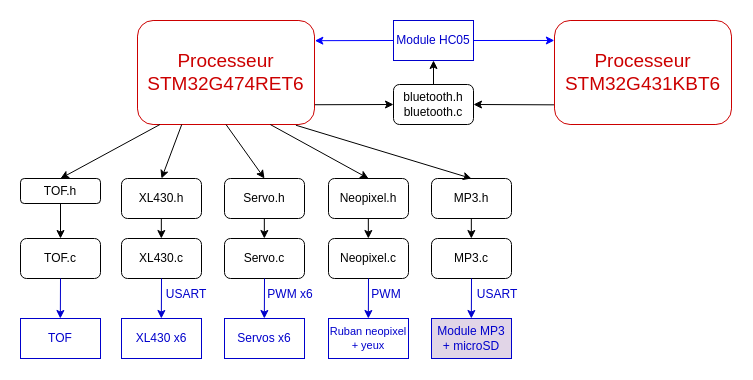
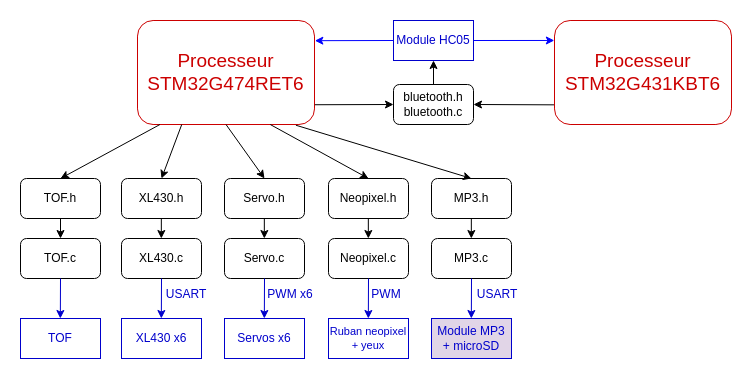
  <mxCell id="0" />
  <mxCell id="1" parent="0" />
  <mxCell id="2" value="&lt;div style=&quot;font-size: 19px;&quot;&gt;&lt;font style=&quot;font-size: 19px;&quot; color=&quot;#cc0000&quot;&gt;Processeur&lt;/font&gt;&lt;/div&gt;&lt;div style=&quot;font-size: 19px;&quot;&gt;&lt;font style=&quot;font-size: 19px;&quot; color=&quot;#cc0000&quot;&gt;STM32G474RET6&lt;/font&gt;&lt;font style=&quot;font-size: 19px;&quot; color=&quot;#cc0000&quot;&gt;&lt;br&gt;&lt;/font&gt;&lt;/div&gt;" style="rounded=1;whiteSpace=wrap;html=1;strokeColor=#CC0000;" parent="1" vertex="1"><mxGeometry x="137" y="20" width="177" height="104" as="geometry" /></mxCell>
- <mxCell id="3" value="TOF.h" style="rounded=1;whiteSpace=wrap;html=1;" parent="1" vertex="1"><mxGeometry x="20" y="178" width="80" height="25" as="geometry" /></mxCell>
+ <mxCell id="3" value="TOF.h" style="rounded=1;whiteSpace=wrap;html=1;" parent="1" vertex="1"><mxGeometry x="20" y="178" width="80" height="40" as="geometry" /></mxCell>
  <mxCell id="4" value="TOF.c" style="rounded=1;whiteSpace=wrap;html=1;" parent="1" vertex="1"><mxGeometry x="20" y="238" width="80" height="40" as="geometry" /></mxCell>
  <mxCell id="5" value="&lt;font color=&quot;#0000cc&quot;&gt;TOF&lt;/font&gt;" style="rounded=0;whiteSpace=wrap;html=1;strokeColor=#0000CC;" parent="1" vertex="1"><mxGeometry x="20" y="318" width="80" height="40" as="geometry" /></mxCell>
  <mxCell id="6" value="XL430.h" style="rounded=1;whiteSpace=wrap;html=1;" parent="1" vertex="1"><mxGeometry x="121" y="178" width="80" height="40" as="geometry" /></mxCell>
  <mxCell id="7" value="XL430.c" style="rounded=1;whiteSpace=wrap;html=1;" parent="1" vertex="1"><mxGeometry x="121" y="238" width="80" height="40" as="geometry" /></mxCell>
  <mxCell id="8" value="&lt;font color=&quot;#0000cc&quot;&gt;XL430 x6&lt;/font&gt;" style="rounded=0;whiteSpace=wrap;html=1;strokeColor=#0000CC;" parent="1" vertex="1"><mxGeometry x="121" y="318" width="80" height="40" as="geometry" /></mxCell>
  <mxCell id="9" value="Servo.h" style="rounded=1;whiteSpace=wrap;html=1;" parent="1" vertex="1"><mxGeometry x="224" y="178" width="80" height="40" as="geometry" /></mxCell>
  <mxCell id="10" value="Servo.c" style="rounded=1;whiteSpace=wrap;html=1;" parent="1" vertex="1"><mxGeometry x="224" y="238" width="80" height="40" as="geometry" /></mxCell>
  <mxCell id="11" value="&lt;font color=&quot;#0000cc&quot;&gt;Servos x6&lt;/font&gt;" style="rounded=0;whiteSpace=wrap;html=1;strokeColor=#0000CC;" parent="1" vertex="1"><mxGeometry x="224" y="318" width="80" height="40" as="geometry" /></mxCell>
  <mxCell id="12" value="Neopixel.h" style="rounded=1;whiteSpace=wrap;html=1;" parent="1" vertex="1"><mxGeometry x="328" y="178" width="80" height="40" as="geometry" /></mxCell>
  <mxCell id="13" value="Neopixel.c" style="rounded=1;whiteSpace=wrap;html=1;" parent="1" vertex="1"><mxGeometry x="328" y="238" width="80" height="40" as="geometry" /></mxCell>
  <mxCell id="14" value="&lt;div style=&quot;font-size: 11px;&quot;&gt;&lt;font style=&quot;font-size: 11px;&quot; color=&quot;#0000cc&quot;&gt;Ruban neopixel&lt;/font&gt;&lt;/div&gt;&lt;div style=&quot;font-size: 11px;&quot;&gt;&lt;font style=&quot;font-size: 11px;&quot; color=&quot;#0000cc&quot;&gt;+ yeux&lt;/font&gt;&lt;font style=&quot;font-size: 11px;&quot;&gt;&lt;br&gt;&lt;/font&gt;&lt;/div&gt;" style="rounded=0;whiteSpace=wrap;html=1;strokeColor=#0000CC;" parent="1" vertex="1"><mxGeometry x="328" y="318" width="80" height="40" as="geometry" /></mxCell>
  <mxCell id="15" value="MP3.h" style="rounded=1;whiteSpace=wrap;html=1;" parent="1" vertex="1"><mxGeometry x="431" y="178" width="80" height="40" as="geometry" /></mxCell>
  <mxCell id="16" value="MP3.c" style="rounded=1;whiteSpace=wrap;html=1;" parent="1" vertex="1"><mxGeometry x="431" y="238" width="80" height="40" as="geometry" /></mxCell>
  <mxCell id="17" value="&lt;div&gt;&lt;font color=&quot;#0000cc&quot;&gt;Module MP3&lt;/font&gt;&lt;/div&gt;&lt;div&gt;&lt;font color=&quot;#0000cc&quot;&gt;+ microSD&lt;/font&gt;&lt;br&gt;&lt;/div&gt;" style="rounded=0;whiteSpace=wrap;html=1;strokeColor=#0000CC;fillColor=#e1d5e7;" parent="1" vertex="1"><mxGeometry x="431" y="318" width="80" height="40" as="geometry" /></mxCell>
  <mxCell id="18" value="" style="endArrow=classic;html=1;rounded=0;entryX=0.5;entryY=0;entryDx=0;entryDy=0;exitX=0.127;exitY=1;exitDx=0;exitDy=0;exitPerimeter=0;" parent="1" source="2" target="3" edge="1"><mxGeometry width="50" height="50" relative="1" as="geometry"><mxPoint x="334" y="228" as="sourcePoint" /><mxPoint x="384" y="178" as="targetPoint" /></mxGeometry></mxCell>
  <mxCell id="19" value="" style="endArrow=classic;html=1;rounded=0;entryX=0.5;entryY=0;entryDx=0;entryDy=0;exitX=0.25;exitY=1;exitDx=0;exitDy=0;" parent="1" source="2" target="6" edge="1"><mxGeometry width="50" height="50" relative="1" as="geometry"><mxPoint x="224" y="128" as="sourcePoint" /><mxPoint x="384" y="178" as="targetPoint" /></mxGeometry></mxCell>
  <mxCell id="20" value="" style="endArrow=classic;html=1;rounded=0;entryX=0.5;entryY=0;entryDx=0;entryDy=0;exitX=0.5;exitY=1;exitDx=0;exitDy=0;" parent="1" source="2" target="9" edge="1"><mxGeometry width="50" height="50" relative="1" as="geometry"><mxPoint x="334" y="228" as="sourcePoint" /><mxPoint x="384" y="178" as="targetPoint" /></mxGeometry></mxCell>
  <mxCell id="21" value="" style="endArrow=classic;html=1;rounded=0;entryX=0.5;entryY=0;entryDx=0;entryDy=0;exitX=0.75;exitY=1;exitDx=0;exitDy=0;" parent="1" source="2" target="12" edge="1"><mxGeometry width="50" height="50" relative="1" as="geometry"><mxPoint x="334" y="228" as="sourcePoint" /><mxPoint x="384" y="178" as="targetPoint" /></mxGeometry></mxCell>
  <mxCell id="22" value="" style="endArrow=classic;html=1;rounded=0;entryX=0.5;entryY=0;entryDx=0;entryDy=0;exitX=0.895;exitY=1.007;exitDx=0;exitDy=0;exitPerimeter=0;" parent="1" source="2" target="15" edge="1"><mxGeometry width="50" height="50" relative="1" as="geometry"><mxPoint x="334" y="228" as="sourcePoint" /><mxPoint x="384" y="178" as="targetPoint" /></mxGeometry></mxCell>
  <mxCell id="23" value="" style="endArrow=classic;html=1;rounded=0;entryX=0.5;entryY=0;entryDx=0;entryDy=0;exitX=0.5;exitY=1;exitDx=0;exitDy=0;" parent="1" source="3" target="4" edge="1"><mxGeometry width="50" height="50" relative="1" as="geometry"><mxPoint x="320" y="248" as="sourcePoint" /><mxPoint x="370" y="198" as="targetPoint" /></mxGeometry></mxCell>
  <mxCell id="24" value="" style="endArrow=classic;html=1;rounded=0;entryX=0.5;entryY=0;entryDx=0;entryDy=0;exitX=0.5;exitY=1;exitDx=0;exitDy=0;" parent="1" edge="1"><mxGeometry width="50" height="50" relative="1" as="geometry"><mxPoint x="160.84" y="218" as="sourcePoint" /><mxPoint x="160.84" y="238" as="targetPoint" /></mxGeometry></mxCell>
  <mxCell id="25" value="" style="endArrow=classic;html=1;rounded=0;entryX=0.5;entryY=0;entryDx=0;entryDy=0;exitX=0.5;exitY=1;exitDx=0;exitDy=0;" parent="1" edge="1"><mxGeometry width="50" height="50" relative="1" as="geometry"><mxPoint x="263.84" y="218" as="sourcePoint" /><mxPoint x="263.84" y="238" as="targetPoint" /></mxGeometry></mxCell>
  <mxCell id="26" value="" style="endArrow=classic;html=1;rounded=0;entryX=0.5;entryY=0;entryDx=0;entryDy=0;exitX=0.5;exitY=1;exitDx=0;exitDy=0;" parent="1" edge="1"><mxGeometry width="50" height="50" relative="1" as="geometry"><mxPoint x="367.84" y="218" as="sourcePoint" /><mxPoint x="367.84" y="238" as="targetPoint" /></mxGeometry></mxCell>
  <mxCell id="27" value="" style="endArrow=classic;html=1;rounded=0;entryX=0.5;entryY=0;entryDx=0;entryDy=0;exitX=0.5;exitY=1;exitDx=0;exitDy=0;" parent="1" edge="1"><mxGeometry width="50" height="50" relative="1" as="geometry"><mxPoint x="470.84" y="218" as="sourcePoint" /><mxPoint x="470.84" y="238" as="targetPoint" /></mxGeometry></mxCell>
  <mxCell id="28" value="" style="endArrow=classic;html=1;rounded=0;entryX=0.5;entryY=0;entryDx=0;entryDy=0;exitX=0.5;exitY=1;exitDx=0;exitDy=0;strokeColor=#0000CC;" parent="1" source="4" edge="1"><mxGeometry width="50" height="50" relative="1" as="geometry"><mxPoint x="59.84" y="298" as="sourcePoint" /><mxPoint x="59.84" y="318" as="targetPoint" /></mxGeometry></mxCell>
  <mxCell id="29" value="" style="endArrow=classic;html=1;rounded=0;entryX=0.5;entryY=0;entryDx=0;entryDy=0;exitX=0.5;exitY=1;exitDx=0;exitDy=0;strokeColor=#0000CC;" parent="1" edge="1"><mxGeometry width="50" height="50" relative="1" as="geometry"><mxPoint x="161" y="278" as="sourcePoint" /><mxPoint x="160.84" y="318" as="targetPoint" /></mxGeometry></mxCell>
  <mxCell id="30" value="" style="endArrow=classic;html=1;rounded=0;entryX=0.5;entryY=0;entryDx=0;entryDy=0;exitX=0.5;exitY=1;exitDx=0;exitDy=0;strokeColor=#0000CC;" parent="1" edge="1"><mxGeometry width="50" height="50" relative="1" as="geometry"><mxPoint x="264" y="278" as="sourcePoint" /><mxPoint x="263.84" y="318" as="targetPoint" /></mxGeometry></mxCell>
  <mxCell id="31" value="" style="endArrow=classic;html=1;rounded=0;entryX=0.5;entryY=0;entryDx=0;entryDy=0;exitX=0.5;exitY=1;exitDx=0;exitDy=0;strokeColor=#0000CC;" parent="1" edge="1"><mxGeometry width="50" height="50" relative="1" as="geometry"><mxPoint x="368" y="278" as="sourcePoint" /><mxPoint x="367.84" y="318" as="targetPoint" /></mxGeometry></mxCell>
  <mxCell id="32" value="" style="endArrow=classic;html=1;rounded=0;entryX=0.5;entryY=0;entryDx=0;entryDy=0;exitX=0.5;exitY=1;exitDx=0;exitDy=0;strokeColor=#0000CC;" parent="1" edge="1"><mxGeometry width="50" height="50" relative="1" as="geometry"><mxPoint x="471" y="278" as="sourcePoint" /><mxPoint x="470.84" y="318" as="targetPoint" /></mxGeometry></mxCell>
  <mxCell id="33" value="&lt;font color=&quot;#0000cc&quot;&gt;USART&lt;/font&gt;" style="text;html=1;align=center;verticalAlign=middle;whiteSpace=wrap;rounded=0;" parent="1" vertex="1"><mxGeometry x="166" y="284" width="40" height="20" as="geometry" /></mxCell>
  <mxCell id="34" value="&lt;font color=&quot;#0000cc&quot;&gt;PWM x6&lt;/font&gt;" style="text;html=1;align=center;verticalAlign=middle;whiteSpace=wrap;rounded=0;" parent="1" vertex="1"><mxGeometry x="266" y="284" width="48" height="20" as="geometry" /></mxCell>
  <mxCell id="35" value="&lt;font color=&quot;#0000cc&quot;&gt;PWM&lt;/font&gt;" style="text;html=1;align=center;verticalAlign=middle;whiteSpace=wrap;rounded=0;" parent="1" vertex="1"><mxGeometry x="362" y="284" width="48" height="20" as="geometry" /></mxCell>
  <mxCell id="36" value="&lt;font color=&quot;#0000cc&quot;&gt;USART&lt;/font&gt;" style="text;html=1;align=center;verticalAlign=middle;whiteSpace=wrap;rounded=0;" parent="1" vertex="1"><mxGeometry x="473" y="284" width="48" height="20" as="geometry" /></mxCell>
  <mxCell id="37" value="&lt;div style=&quot;font-size: 19px;&quot;&gt;&lt;font style=&quot;font-size: 19px;&quot; color=&quot;#cc0000&quot;&gt;Processeur&lt;/font&gt;&lt;/div&gt;&lt;div style=&quot;font-size: 19px;&quot;&gt;&lt;font style=&quot;font-size: 19px;&quot; color=&quot;#cc0000&quot;&gt;STM32G431KBT6&lt;/font&gt;&lt;font style=&quot;font-size: 19px;&quot; color=&quot;#cc0000&quot;&gt;&lt;br&gt;&lt;/font&gt;&lt;/div&gt;" style="rounded=1;whiteSpace=wrap;html=1;strokeColor=#CC0000;" vertex="1" parent="1"><mxGeometry x="554" y="20" width="177" height="104" as="geometry" /></mxCell>
  <mxCell id="38" value="&lt;font color=&quot;#0000cc&quot;&gt;Module HC05&lt;/font&gt;" style="rounded=0;whiteSpace=wrap;html=1;strokeColor=#0000CC;" vertex="1" parent="1"><mxGeometry x="393" y="20" width="80" height="40" as="geometry" /></mxCell>
  <mxCell id="39" value="" style="endArrow=classic;html=1;rounded=0;exitX=1;exitY=0.5;exitDx=0;exitDy=0;entryX=-0.001;entryY=0.192;entryDx=0;entryDy=0;entryPerimeter=0;strokeColor=#0000FF;" edge="1" parent="1" source="38" target="37"><mxGeometry width="50" height="50" relative="1" as="geometry"><mxPoint x="538" y="246" as="sourcePoint" /><mxPoint x="588" y="196" as="targetPoint" /></mxGeometry></mxCell>
  <mxCell id="40" value="" style="endArrow=classic;html=1;rounded=0;exitX=0;exitY=0.5;exitDx=0;exitDy=0;strokeColor=#0000FF;entryX=1.002;entryY=0.194;entryDx=0;entryDy=0;entryPerimeter=0;" edge="1" parent="1" source="38" target="2"><mxGeometry width="50" height="50" relative="1" as="geometry"><mxPoint x="362" y="166" as="sourcePoint" /><mxPoint x="314" y="40" as="targetPoint" /></mxGeometry></mxCell>
  <mxCell id="41" value="&lt;div&gt;bluetooth.h&lt;/div&gt;&lt;div&gt;bluetooth.c&lt;/div&gt;" style="rounded=1;whiteSpace=wrap;html=1;" vertex="1" parent="1"><mxGeometry x="393" y="84" width="80" height="40" as="geometry" /></mxCell>
  <mxCell id="42" value="" style="endArrow=classic;html=1;rounded=0;entryX=0;entryY=0.5;entryDx=0;entryDy=0;exitX=1.002;exitY=0.81;exitDx=0;exitDy=0;exitPerimeter=0;" edge="1" parent="1" source="2" target="41"><mxGeometry width="50" height="50" relative="1" as="geometry"><mxPoint x="315" y="108" as="sourcePoint" /><mxPoint x="444" y="52" as="targetPoint" /></mxGeometry></mxCell>
  <mxCell id="43" value="" style="endArrow=classic;html=1;rounded=0;entryX=1;entryY=0.5;entryDx=0;entryDy=0;exitX=-0.003;exitY=0.811;exitDx=0;exitDy=0;exitPerimeter=0;" edge="1" parent="1" source="37" target="41"><mxGeometry width="50" height="50" relative="1" as="geometry"><mxPoint x="562" y="132" as="sourcePoint" /><mxPoint x="516" y="76" as="targetPoint" /></mxGeometry></mxCell>
  <mxCell id="44" value="" style="endArrow=classic;html=1;rounded=0;entryX=0.5;entryY=1;entryDx=0;entryDy=0;exitX=0.5;exitY=0;exitDx=0;exitDy=0;" edge="1" parent="1" source="41" target="38"><mxGeometry width="50" height="50" relative="1" as="geometry"><mxPoint x="458" y="118" as="sourcePoint" /><mxPoint x="508" y="68" as="targetPoint" /></mxGeometry></mxCell>
